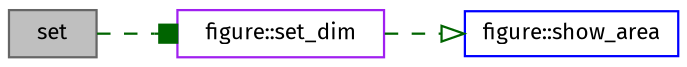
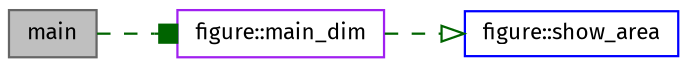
  digraph {
    fontname="Fira Sans"
    rankdir=LR
    node [fillcolor=white fontname="Fira Sans" fontsize=10 shape=record style=filled]
    edge [color=darkgreen fontname="Fira Sans" fontsize=10 labelfontname=Helvetica labelfontsize=10 style=dashed]
-   n1 [color=gray40 fillcolor=grey75 fontcolor=black height=0.2 label=set width=0.4]
-   n2 [color=purple height=0.2 label="figure::set_dim" width=0.4]
+   n1 [color=gray40 fillcolor=grey75 fontcolor=black height=0.2 label=main width=0.4]
+   n2 [color=purple height=0.2 label="figure::main_dim" width=0.4]
    n3 [color=blue height=0.2 label="figure::show_area" width=0.4]
    n1 -> n2 [arrowhead=box]
    n2 -> n3 [arrowhead=onormal]
  }
